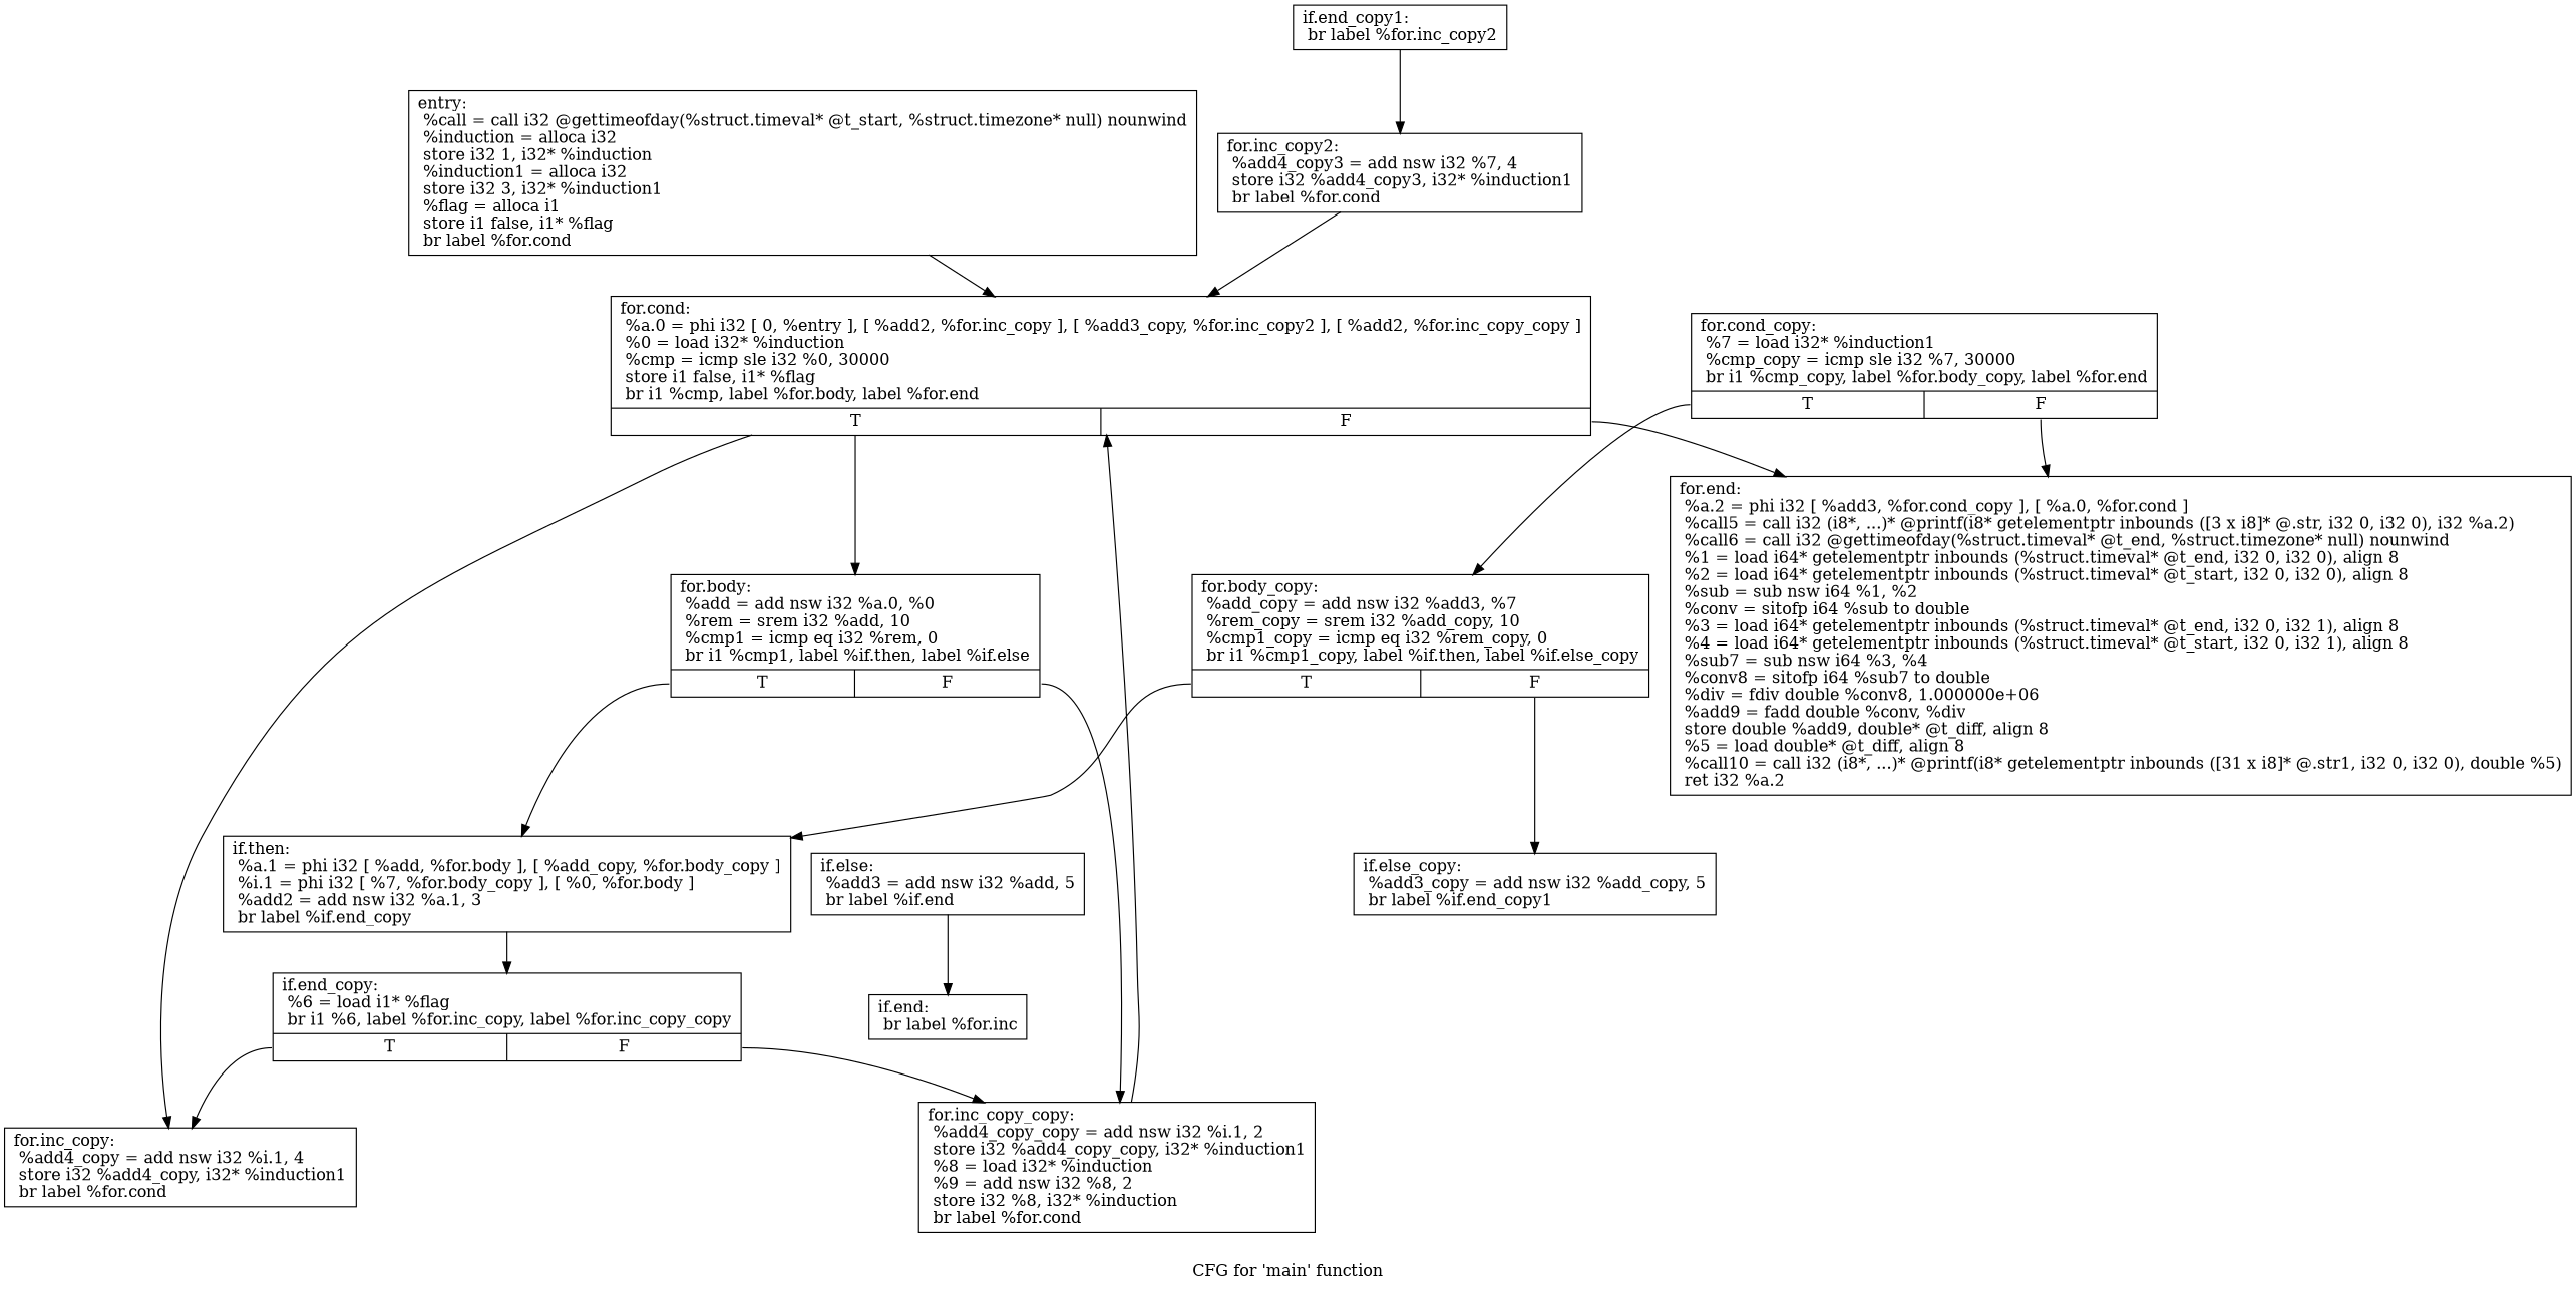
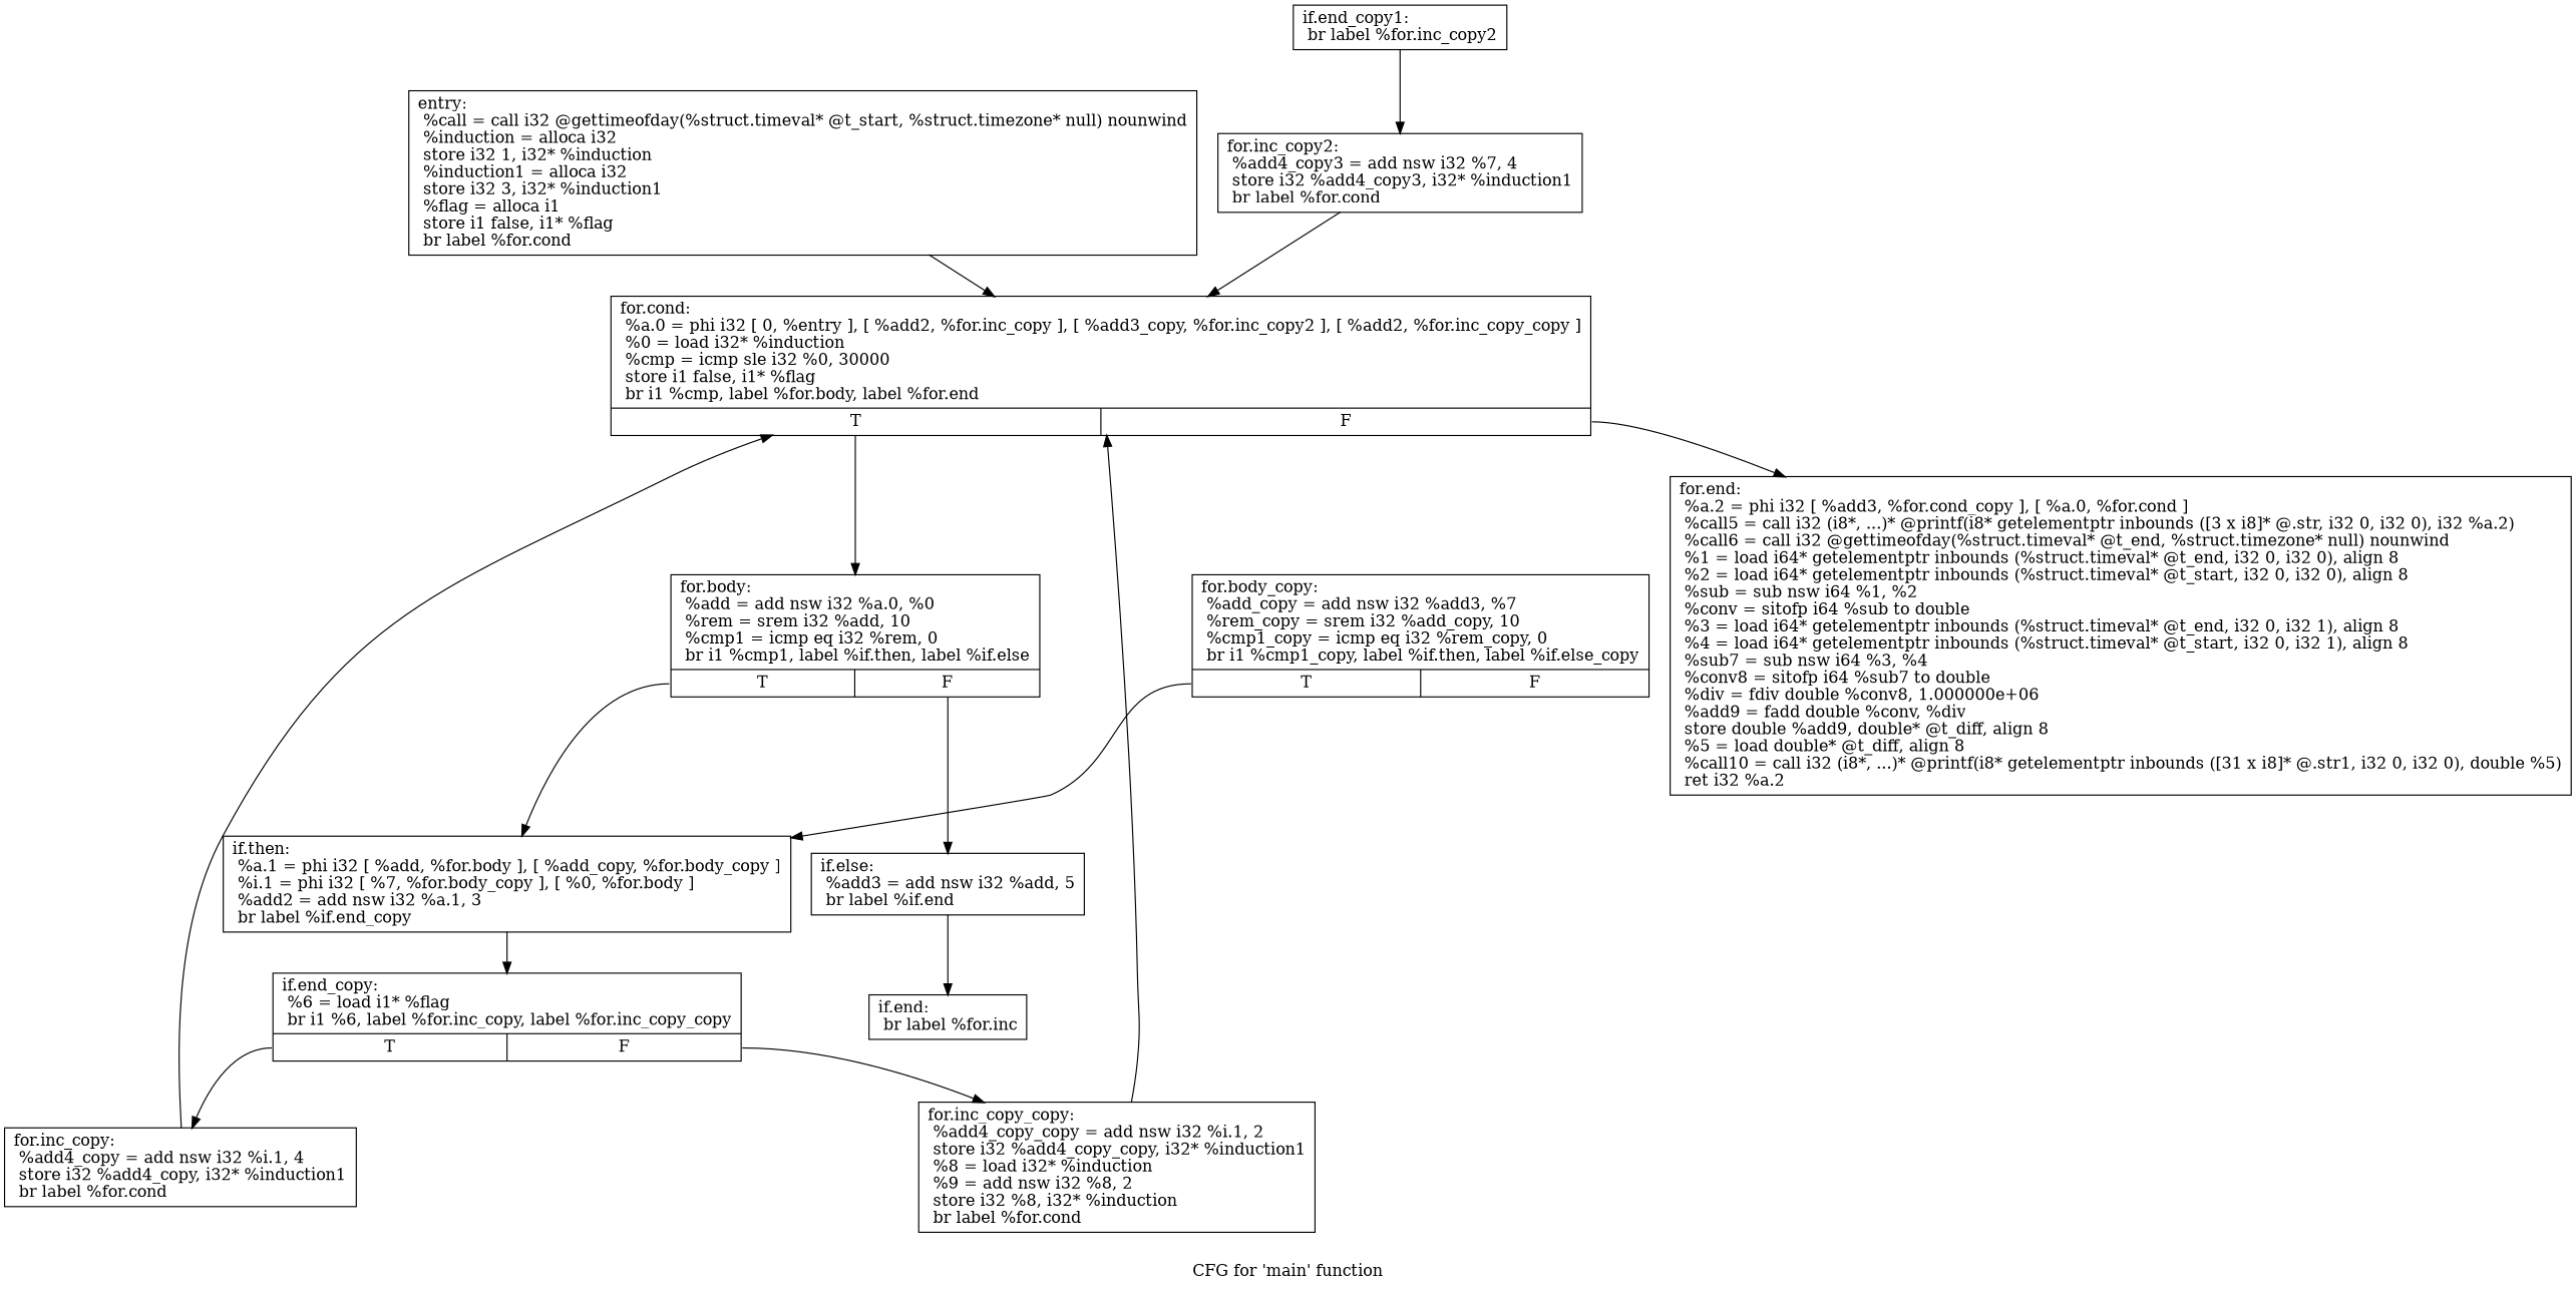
  digraph {
    label="CFG for 'main' function"
    node [shape=record]
    n1 [label="{entry:\l  %call = call i32 @gettimeofday(%struct.timeval* @t_start, %struct.timezone* null) nounwind\l  %induction = alloca i32\l  store i32 1, i32* %induction\l  %induction1 = alloca i32\l  store i32 3, i32* %induction1\l  %flag = alloca i1\l  store i1 false, i1* %flag\l  br label %for.cond\l}"]
    n2 [label="{for.cond:                                         \l  %a.0 = phi i32 [ 0, %entry ], [ %add2, %for.inc_copy ], [ %add3_copy, %for.inc_copy2 ], [ %add2, %for.inc_copy_copy ]\l  %0 = load i32* %induction\l  %cmp = icmp sle i32 %0, 30000\l  store i1 false, i1* %flag\l  br i1 %cmp, label %for.body, label %for.end\l|{<s0>T|<s1>F}}"]
    n3 [label="{for.body:                                         \l  %add = add nsw i32 %a.0, %0\l  %rem = srem i32 %add, 10\l  %cmp1 = icmp eq i32 %rem, 0\l  br i1 %cmp1, label %if.then, label %if.else\l|{<s0>T|<s1>F}}"]
    n4 [label="{for.end:                                          \l  %a.2 = phi i32 [ %add3, %for.cond_copy ], [ %a.0, %for.cond ]\l  %call5 = call i32 (i8*, ...)* @printf(i8* getelementptr inbounds ([3 x i8]* @.str, i32 0, i32 0), i32 %a.2)\l  %call6 = call i32 @gettimeofday(%struct.timeval* @t_end, %struct.timezone* null) nounwind\l  %1 = load i64* getelementptr inbounds (%struct.timeval* @t_end, i32 0, i32 0), align 8\l  %2 = load i64* getelementptr inbounds (%struct.timeval* @t_start, i32 0, i32 0), align 8\l  %sub = sub nsw i64 %1, %2\l  %conv = sitofp i64 %sub to double\l  %3 = load i64* getelementptr inbounds (%struct.timeval* @t_end, i32 0, i32 1), align 8\l  %4 = load i64* getelementptr inbounds (%struct.timeval* @t_start, i32 0, i32 1), align 8\l  %sub7 = sub nsw i64 %3, %4\l  %conv8 = sitofp i64 %sub7 to double\l  %div = fdiv double %conv8, 1.000000e+06\l  %add9 = fadd double %conv, %div\l  store double %add9, double* @t_diff, align 8\l  %5 = load double* @t_diff, align 8\l  %call10 = call i32 (i8*, ...)* @printf(i8* getelementptr inbounds ([31 x i8]* @.str1, i32 0, i32 0), double %5)\l  ret i32 %a.2\l}"]
    n5 [label="{if.then:                                          \l  %a.1 = phi i32 [ %add, %for.body ], [ %add_copy, %for.body_copy ]\l  %i.1 = phi i32 [ %7, %for.body_copy ], [ %0, %for.body ]\l  %add2 = add nsw i32 %a.1, 3\l  br label %if.end_copy\l}"]
    n6 [label="{if.else:                                          \l  %add3 = add nsw i32 %add, 5\l  br label %if.end\l}"]
    n7 [label="{if.end_copy:                                      \l  %6 = load i1* %flag\l  br i1 %6, label %for.inc_copy, label %for.inc_copy_copy\l|{<s0>T|<s1>F}}"]
    n8 [label="{if.end:                                           \l  br label %for.inc\l}"]
    n9 [label="{for.inc_copy:                                     \l  %add4_copy = add nsw i32 %i.1, 4\l  store i32 %add4_copy, i32* %induction1\l  br label %for.cond\l}"]
    n10 [label="{for.inc_copy_copy:                                \l  %add4_copy_copy = add nsw i32 %i.1, 2\l  store i32 %add4_copy_copy, i32* %induction1\l  %8 = load i32* %induction\l  %9 = add nsw i32 %8, 2\l  store i32 %8, i32* %induction\l  br label %for.cond\l}"]
-   n11 [label="{for.cond_copy:                                    \l  %7 = load i32* %induction1\l  %cmp_copy = icmp sle i32 %7, 30000\l  br i1 %cmp_copy, label %for.body_copy, label %for.end\l|{<s0>T|<s1>F}}"]
    n12 [label="{for.body_copy:                                    \l  %add_copy = add nsw i32 %add3, %7\l  %rem_copy = srem i32 %add_copy, 10\l  %cmp1_copy = icmp eq i32 %rem_copy, 0\l  br i1 %cmp1_copy, label %if.then, label %if.else_copy\l|{<s0>T|<s1>F}}"]
-   n13 [label="{if.else_copy:                                     \l  %add3_copy = add nsw i32 %add_copy, 5\l  br label %if.end_copy1\l}"]
    n14 [label="{if.end_copy1:                                     \l  br label %for.inc_copy2\l}"]
    n15 [label="{for.inc_copy2:                                    \l  %add4_copy3 = add nsw i32 %7, 4\l  store i32 %add4_copy3, i32* %induction1\l  br label %for.cond\l}"]
    n1 -> n2
    n2 -> n3 [tailport=s0]
    n2 -> n4 [tailport=s1]
    n3 -> n5 [tailport=s0]
-   n3 -> n10 [tailport=s1]
+   n3 -> n6 [tailport=s1]
    n5 -> n7
    n6 -> n8
    n7 -> n9 [tailport=s0]
    n7 -> n10 [tailport=s1]
-   n2 -> n9
+   n9 -> n2
    n10 -> n2
-   n11 -> n4 [tailport=s1]
-   n11 -> n12 [tailport=s0]
    n12 -> n5 [tailport=s0]
-   n12 -> n13 [tailport=s1]
    n14 -> n15
    n15 -> n2
  }
